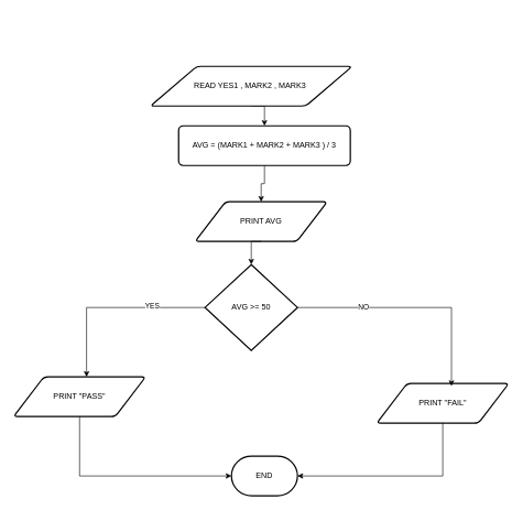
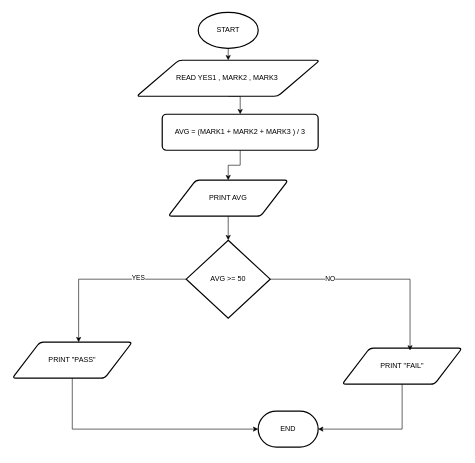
  <mxCell id="0" />
  <mxCell id="1" parent="0" />
+ <mxCell id="2" style="edgeStyle=orthogonalEdgeStyle;rounded=0;orthogonalLoop=1;jettySize=auto;html=1;exitX=0.5;exitY=1;exitDx=0;exitDy=0;exitPerimeter=0;entryX=0.5;entryY=0;entryDx=0;entryDy=0;" edge="1" parent="1" source="3" target="5"><mxGeometry relative="1" as="geometry" /></mxCell>
+ <mxCell id="3" value="START" style="strokeWidth=2;html=1;shape=mxgraph.flowchart.start_1;whiteSpace=wrap;" vertex="1" parent="1"><mxGeometry x="330" y="20" width="100" height="60" as="geometry" /></mxCell>
  <mxCell id="4" style="edgeStyle=orthogonalEdgeStyle;rounded=0;orthogonalLoop=1;jettySize=auto;html=1;exitX=0.5;exitY=1;exitDx=0;exitDy=0;entryX=0.5;entryY=0;entryDx=0;entryDy=0;" edge="1" parent="1" source="5" target="7"><mxGeometry relative="1" as="geometry" /></mxCell>
  <mxCell id="5" value="READ YES1 , MARK2 , MARK3&amp;nbsp;" style="shape=parallelogram;html=1;strokeWidth=2;perimeter=parallelogramPerimeter;whiteSpace=wrap;rounded=1;arcSize=12;size=0.23;" vertex="1" parent="1"><mxGeometry x="227.25" y="100" width="305.5" height="60" as="geometry" /></mxCell>
  <mxCell id="6" style="edgeStyle=orthogonalEdgeStyle;rounded=0;orthogonalLoop=1;jettySize=auto;html=1;exitX=0.5;exitY=1;exitDx=0;exitDy=0;entryX=0.5;entryY=0;entryDx=0;entryDy=0;" edge="1" parent="1" source="7" target="15"><mxGeometry relative="1" as="geometry" /></mxCell>
  <mxCell id="7" value="AVG = (MARK1 + MARK2 + MARK3 ) / 3" style="rounded=1;whiteSpace=wrap;html=1;absoluteArcSize=1;arcSize=14;strokeWidth=2;" vertex="1" parent="1"><mxGeometry x="270" y="190" width="260" height="60" as="geometry" /></mxCell>
  <mxCell id="8" value="AVG &amp;gt;= 50" style="strokeWidth=2;html=1;shape=mxgraph.flowchart.decision;whiteSpace=wrap;" vertex="1" parent="1"><mxGeometry x="310" y="400" width="140" height="130" as="geometry" /></mxCell>
  <mxCell id="9" value="PRINT &quot;PASS&quot;" style="shape=parallelogram;html=1;strokeWidth=2;perimeter=parallelogramPerimeter;whiteSpace=wrap;rounded=1;arcSize=12;size=0.23;" vertex="1" parent="1"><mxGeometry x="20" y="570" width="200" height="60" as="geometry" /></mxCell>
  <mxCell id="10" value="PRINT &quot;FAIL&quot;" style="shape=parallelogram;html=1;strokeWidth=2;perimeter=parallelogramPerimeter;whiteSpace=wrap;rounded=1;arcSize=12;size=0.23;" vertex="1" parent="1"><mxGeometry x="570" y="580" width="200" height="60" as="geometry" /></mxCell>
  <mxCell id="11" style="edgeStyle=orthogonalEdgeStyle;rounded=0;orthogonalLoop=1;jettySize=auto;html=1;exitX=1;exitY=0.5;exitDx=0;exitDy=0;exitPerimeter=0;entryX=0.566;entryY=0.065;entryDx=0;entryDy=0;entryPerimeter=0;" edge="1" parent="1" source="8" target="10"><mxGeometry relative="1" as="geometry" /></mxCell>
  <mxCell id="12" value="NO" style="edgeLabel;html=1;align=center;verticalAlign=middle;resizable=0;points=[];" vertex="1" connectable="0" parent="11"><mxGeometry x="-0.436" y="2" relative="1" as="geometry"><mxPoint as="offset" /></mxGeometry></mxCell>
  <mxCell id="13" style="edgeStyle=orthogonalEdgeStyle;rounded=0;orthogonalLoop=1;jettySize=auto;html=1;exitX=0;exitY=0.5;exitDx=0;exitDy=0;exitPerimeter=0;entryX=0.553;entryY=0.001;entryDx=0;entryDy=0;entryPerimeter=0;" edge="1" parent="1" source="8" target="9"><mxGeometry relative="1" as="geometry" /></mxCell>
  <mxCell id="14" value="YES" style="edgeLabel;html=1;align=center;verticalAlign=middle;resizable=0;points=[];" vertex="1" connectable="0" parent="13"><mxGeometry x="-0.432" y="-3" relative="1" as="geometry"><mxPoint as="offset" /></mxGeometry></mxCell>
- <mxCell id="15" value="PRINT AVG" style="shape=parallelogram;html=1;strokeWidth=2;perimeter=parallelogramPerimeter;whiteSpace=wrap;rounded=1;arcSize=12;size=0.23;" vertex="1" parent="1"><mxGeometry x="295" y="305" width="200" height="60" as="geometry" /></mxCell>
+ <mxCell id="15" value="PRINT AVG" style="shape=parallelogram;html=1;strokeWidth=2;perimeter=parallelogramPerimeter;whiteSpace=wrap;rounded=1;arcSize=12;size=0.23;" vertex="1" parent="1"><mxGeometry x="280" y="300" width="200" height="60" as="geometry" /></mxCell>
  <mxCell id="16" style="edgeStyle=orthogonalEdgeStyle;rounded=0;orthogonalLoop=1;jettySize=auto;html=1;exitX=0.5;exitY=1;exitDx=0;exitDy=0;entryX=0.5;entryY=0;entryDx=0;entryDy=0;entryPerimeter=0;" edge="1" parent="1" source="15" target="8"><mxGeometry relative="1" as="geometry" /></mxCell>
- <mxCell id="17" value="END" style="strokeWidth=2;html=1;shape=mxgraph.flowchart.terminator;whiteSpace=wrap;" vertex="1" parent="1"><mxGeometry x="350" y="690" width="100" height="60" as="geometry" /></mxCell>
+ <mxCell id="17" value="END" style="strokeWidth=2;html=1;shape=mxgraph.flowchart.terminator;whiteSpace=wrap;" vertex="1" parent="1"><mxGeometry x="430" y="685" width="100" height="60" as="geometry" /></mxCell>
  <mxCell id="18" style="edgeStyle=orthogonalEdgeStyle;rounded=0;orthogonalLoop=1;jettySize=auto;html=1;exitX=0.5;exitY=1;exitDx=0;exitDy=0;entryX=1;entryY=0.5;entryDx=0;entryDy=0;entryPerimeter=0;" edge="1" parent="1" source="10" target="17"><mxGeometry relative="1" as="geometry" /></mxCell>
  <mxCell id="19" style="edgeStyle=orthogonalEdgeStyle;rounded=0;orthogonalLoop=1;jettySize=auto;html=1;exitX=0.5;exitY=1;exitDx=0;exitDy=0;entryX=0;entryY=0.5;entryDx=0;entryDy=0;entryPerimeter=0;" edge="1" parent="1" source="9" target="17"><mxGeometry relative="1" as="geometry" /></mxCell>
